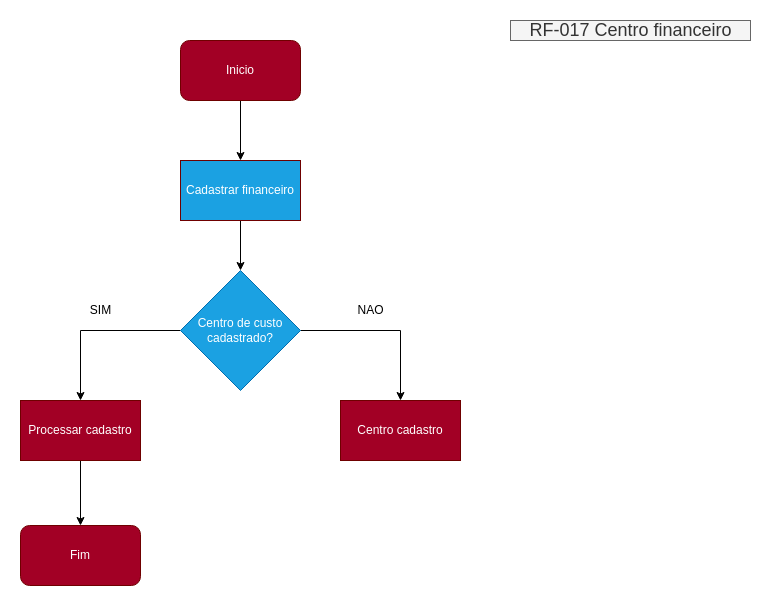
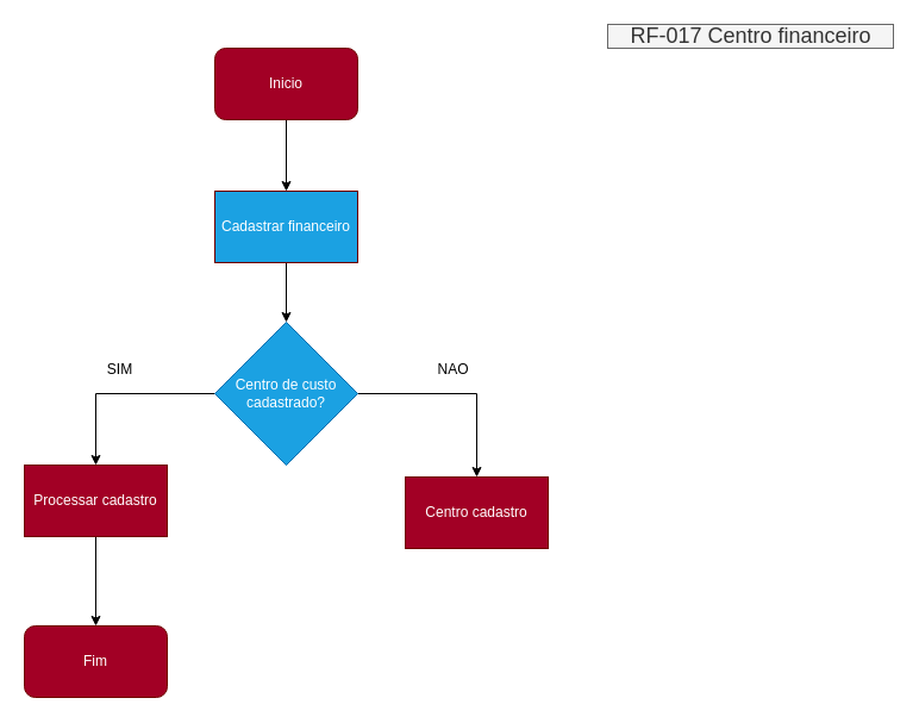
  <mxCell id="0" />
  <mxCell id="1" parent="0" />
  <mxCell id="2" style="edgeStyle=orthogonalEdgeStyle;rounded=0;orthogonalLoop=1;jettySize=auto;html=1;" parent="1" source="3" target="5" edge="1"><mxGeometry relative="1" as="geometry"><mxPoint x="240" y="160" as="targetPoint" /></mxGeometry></mxCell>
  <mxCell id="3" value="Inicio" style="rounded=1;whiteSpace=wrap;html=1;fillColor=#a20025;fontColor=#ffffff;strokeColor=#6F0000;" parent="1" vertex="1"><mxGeometry x="180" y="40" width="120" height="60" as="geometry" /></mxCell>
  <mxCell id="4" style="edgeStyle=orthogonalEdgeStyle;rounded=0;orthogonalLoop=1;jettySize=auto;html=1;entryX=0.5;entryY=0;entryDx=0;entryDy=0;" parent="1" source="5" target="8" edge="1"><mxGeometry relative="1" as="geometry" /></mxCell>
  <mxCell id="5" value="Cadastrar financeiro" style="rounded=0;whiteSpace=wrap;html=1;fillColor=#1ba1e2;fontColor=#ffffff;strokeColor=#6F0000;" parent="1" vertex="1"><mxGeometry x="180" y="160" width="120" height="60" as="geometry" /></mxCell>
  <mxCell id="6" style="edgeStyle=orthogonalEdgeStyle;rounded=0;orthogonalLoop=1;jettySize=auto;html=1;" parent="1" source="8" target="10" edge="1"><mxGeometry relative="1" as="geometry" /></mxCell>
  <mxCell id="7" style="edgeStyle=orthogonalEdgeStyle;rounded=0;orthogonalLoop=1;jettySize=auto;html=1;entryX=0.5;entryY=0;entryDx=0;entryDy=0;" parent="1" source="8" target="12" edge="1"><mxGeometry relative="1" as="geometry" /></mxCell>
  <mxCell id="8" value="Centro de custo&lt;br&gt;cadastrado?" style="rhombus;whiteSpace=wrap;html=1;fillColor=#1ba1e2;fontColor=#ffffff;strokeColor=#006EAF;" parent="1" vertex="1"><mxGeometry x="180" y="270" width="120" height="120" as="geometry" /></mxCell>
  <mxCell id="9" value="&lt;font style=&quot;font-size: 18px&quot;&gt;RF-017 Centro financeiro&lt;/font&gt;" style="text;html=1;align=center;verticalAlign=middle;resizable=0;points=[];autosize=1;strokeColor=#666666;fillColor=#f5f5f5;fontColor=#333333;" parent="1" vertex="1"><mxGeometry x="510" y="20" width="240" height="20" as="geometry" /></mxCell>
  <mxCell id="10" value="Centro cadastro" style="rounded=0;whiteSpace=wrap;html=1;fillColor=#a20025;fontColor=#ffffff;strokeColor=#6F0000;" parent="1" vertex="1"><mxGeometry x="340" y="400" width="120" height="60" as="geometry" /></mxCell>
  <mxCell id="11" style="edgeStyle=orthogonalEdgeStyle;rounded=0;orthogonalLoop=1;jettySize=auto;html=1;entryX=0.5;entryY=0;entryDx=0;entryDy=0;" parent="1" source="12" target="15" edge="1"><mxGeometry relative="1" as="geometry" /></mxCell>
- <mxCell id="12" value="Processar cadastro" style="rounded=0;whiteSpace=wrap;html=1;fillColor=#a20025;fontColor=#ffffff;strokeColor=#6F0000;" parent="1" vertex="1"><mxGeometry x="20" y="400" width="120" height="60" as="geometry" /></mxCell>
+ <mxCell id="12" value="Processar cadastro" style="rounded=0;whiteSpace=wrap;html=1;fillColor=#a20025;fontColor=#ffffff;strokeColor=#6F0000;" parent="1" vertex="1"><mxGeometry x="20" y="390" width="120" height="60" as="geometry" /></mxCell>
  <mxCell id="13" value="SIM" style="text;html=1;align=center;verticalAlign=middle;resizable=0;points=[];autosize=1;strokeColor=none;fillColor=none;" parent="1" vertex="1"><mxGeometry x="80" y="300" width="40" height="20" as="geometry" /></mxCell>
- <mxCell id="14" value="NAO" style="text;html=1;align=center;verticalAlign=middle;resizable=0;points=[];autosize=1;strokeColor=none;fillColor=none;" parent="1" vertex="1"><mxGeometry x="350" y="300" width="40" height="20" as="geometry" /></mxCell>
+ <mxCell id="14" value="NAO" style="text;html=1;align=center;verticalAlign=middle;resizable=0;points=[];autosize=1;strokeColor=none;fillColor=none;" parent="1" vertex="1"><mxGeometry x="360" y="300" width="40" height="20" as="geometry" /></mxCell>
  <mxCell id="15" value="Fim" style="rounded=1;whiteSpace=wrap;html=1;fillColor=#a20025;fontColor=#ffffff;strokeColor=#6F0000;" parent="1" vertex="1"><mxGeometry x="20" y="525" width="120" height="60" as="geometry" /></mxCell>
